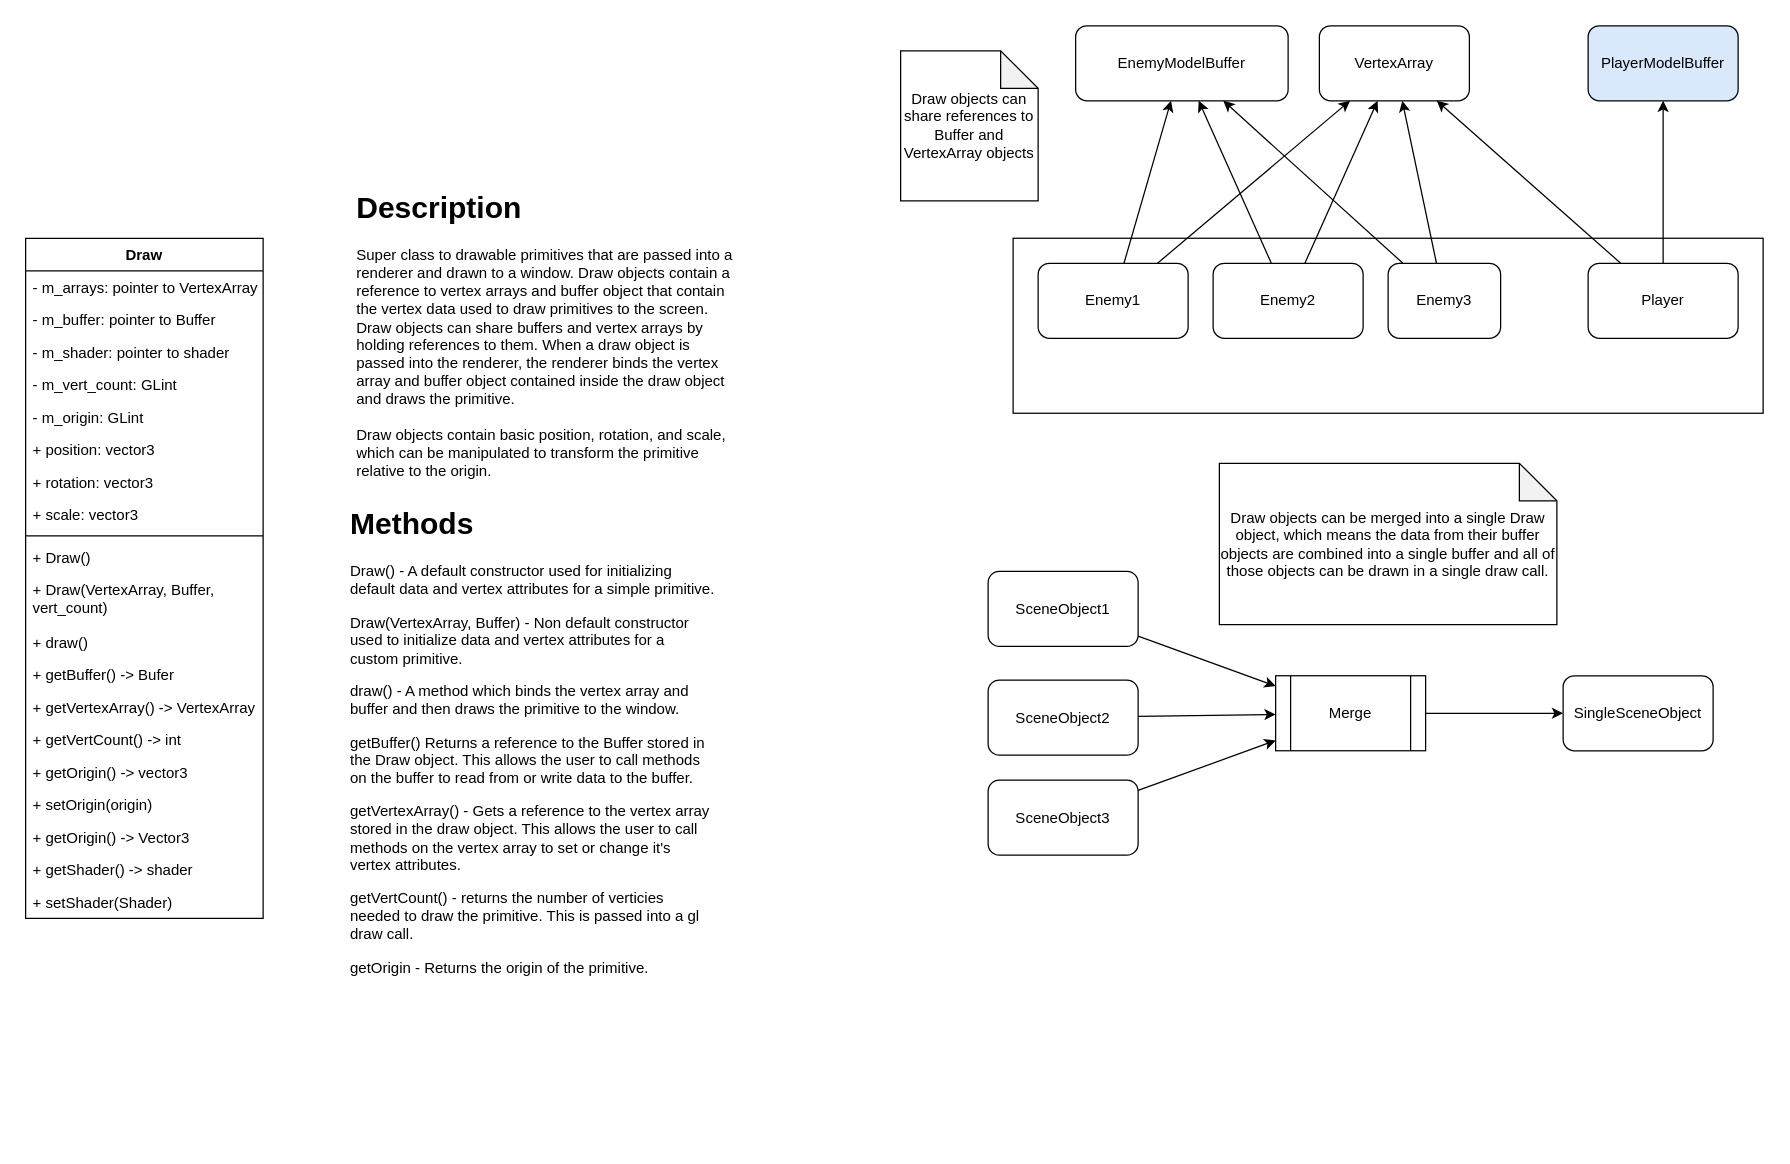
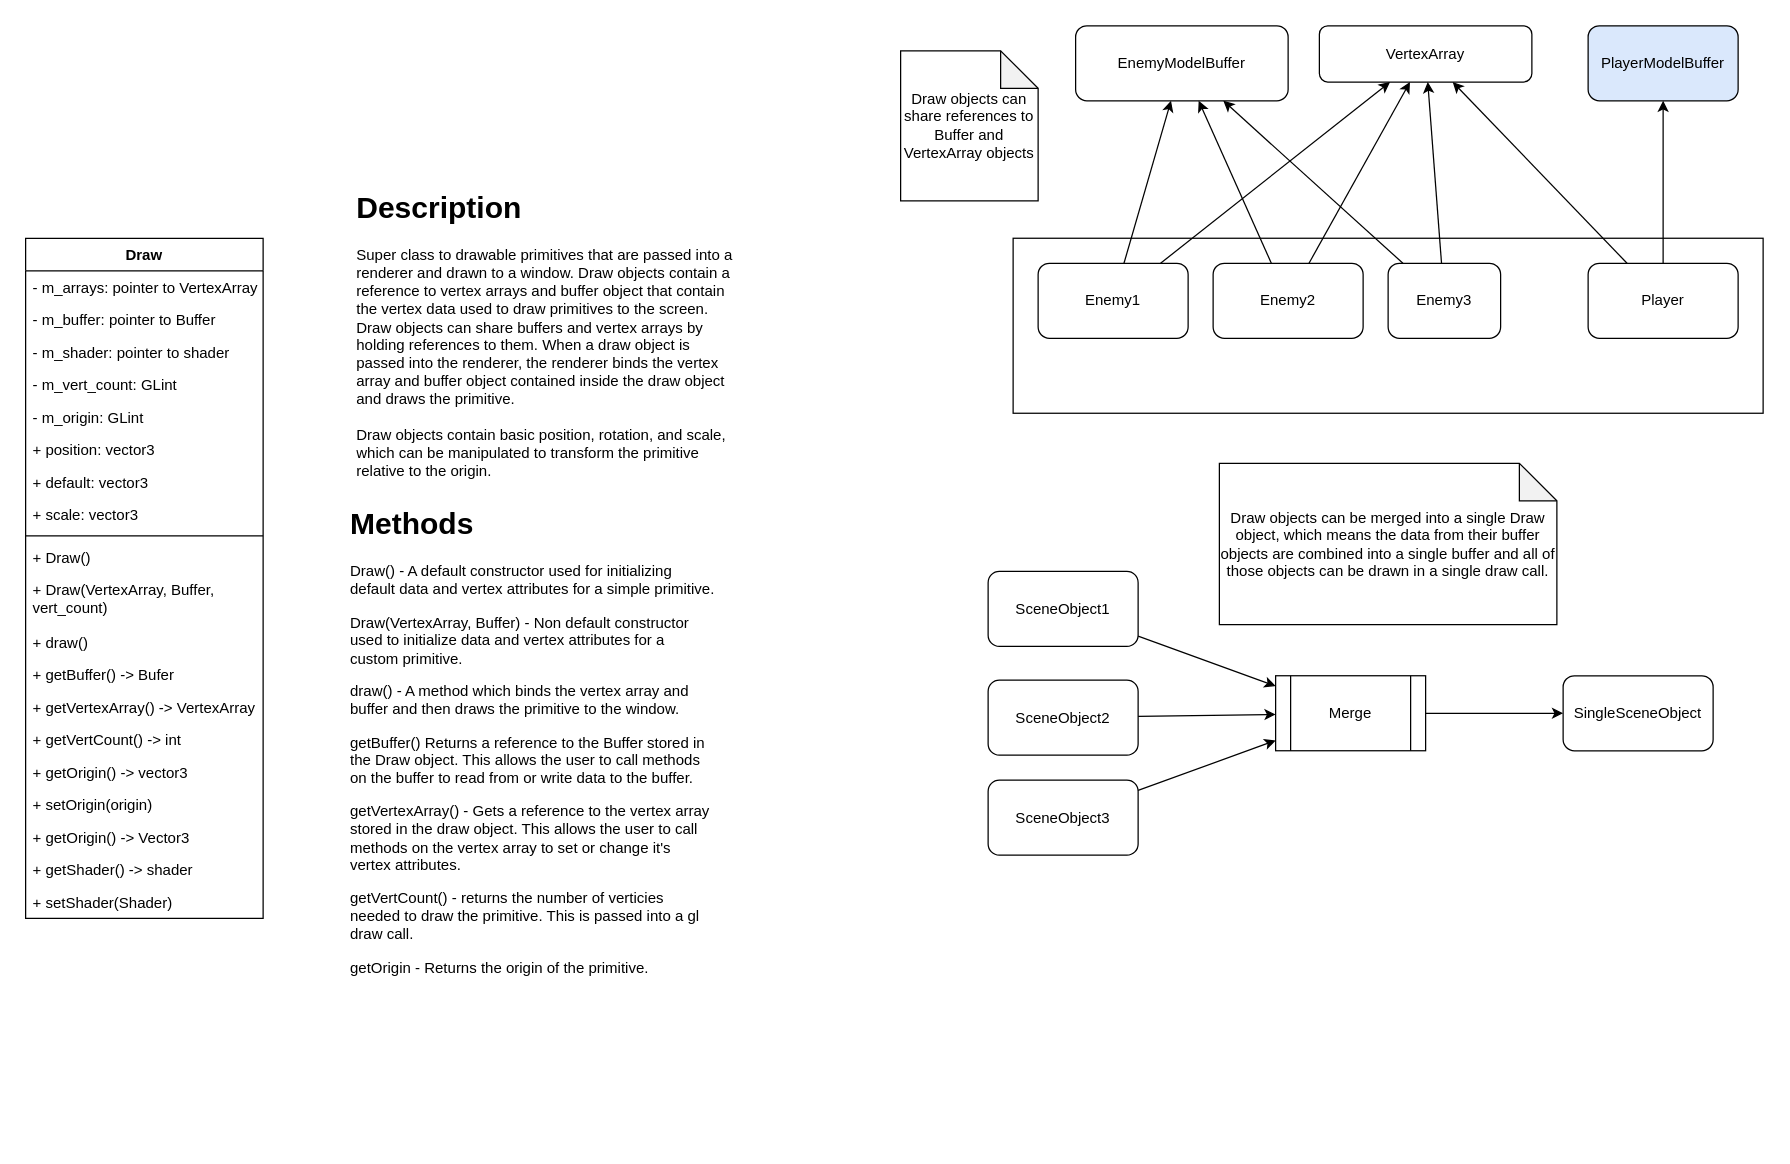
  <mxCell id="0" />
  <mxCell id="1" parent="0" />
  <mxCell id="2" value="" style="rounded=0;whiteSpace=wrap;html=1;" parent="1" vertex="1"><mxGeometry x="810" y="190" width="600" height="140" as="geometry" /></mxCell>
  <mxCell id="3" value="Draw" style="swimlane;fontStyle=1;align=center;verticalAlign=top;childLayout=stackLayout;horizontal=1;startSize=26;horizontalStack=0;resizeParent=1;resizeParentMax=0;resizeLast=0;collapsible=1;marginBottom=0;" parent="1" vertex="1"><mxGeometry x="20" y="190" width="190" height="544" as="geometry" /></mxCell>
  <mxCell id="4" value="- m_arrays: pointer to VertexArray" style="text;strokeColor=none;fillColor=none;align=left;verticalAlign=top;spacingLeft=4;spacingRight=4;overflow=hidden;rotatable=0;points=[[0,0.5],[1,0.5]];portConstraint=eastwest;" parent="3" vertex="1"><mxGeometry y="26" width="190" height="26" as="geometry" /></mxCell>
  <mxCell id="5" value="- m_buffer: pointer to Buffer" style="text;strokeColor=none;fillColor=none;align=left;verticalAlign=top;spacingLeft=4;spacingRight=4;overflow=hidden;rotatable=0;points=[[0,0.5],[1,0.5]];portConstraint=eastwest;" vertex="1" parent="3"><mxGeometry y="52" width="190" height="26" as="geometry" /></mxCell>
  <mxCell id="6" value="- m_shader: pointer to shader" style="text;strokeColor=none;fillColor=none;align=left;verticalAlign=top;spacingLeft=4;spacingRight=4;overflow=hidden;rotatable=0;points=[[0,0.5],[1,0.5]];portConstraint=eastwest;" parent="3" vertex="1"><mxGeometry y="78" width="190" height="26" as="geometry" /></mxCell>
  <mxCell id="7" value="- m_vert_count: GLint" style="text;strokeColor=none;fillColor=none;align=left;verticalAlign=top;spacingLeft=4;spacingRight=4;overflow=hidden;rotatable=0;points=[[0,0.5],[1,0.5]];portConstraint=eastwest;" parent="3" vertex="1"><mxGeometry y="104" width="190" height="26" as="geometry" /></mxCell>
  <mxCell id="8" value="- m_origin: GLint" style="text;strokeColor=none;fillColor=none;align=left;verticalAlign=top;spacingLeft=4;spacingRight=4;overflow=hidden;rotatable=0;points=[[0,0.5],[1,0.5]];portConstraint=eastwest;" parent="3" vertex="1"><mxGeometry y="130" width="190" height="26" as="geometry" /></mxCell>
  <mxCell id="9" value="+ position: vector3" style="text;strokeColor=none;fillColor=none;align=left;verticalAlign=top;spacingLeft=4;spacingRight=4;overflow=hidden;rotatable=0;points=[[0,0.5],[1,0.5]];portConstraint=eastwest;" parent="3" vertex="1"><mxGeometry y="156" width="190" height="26" as="geometry" /></mxCell>
- <mxCell id="10" value="+ rotation: vector3" style="text;strokeColor=none;fillColor=none;align=left;verticalAlign=top;spacingLeft=4;spacingRight=4;overflow=hidden;rotatable=0;points=[[0,0.5],[1,0.5]];portConstraint=eastwest;" parent="3" vertex="1"><mxGeometry y="182" width="190" height="26" as="geometry" /></mxCell>
+ <mxCell id="10" value="+ default: vector3" style="text;strokeColor=none;fillColor=none;align=left;verticalAlign=top;spacingLeft=4;spacingRight=4;overflow=hidden;rotatable=0;points=[[0,0.5],[1,0.5]];portConstraint=eastwest;" parent="3" vertex="1"><mxGeometry y="182" width="190" height="26" as="geometry" /></mxCell>
  <mxCell id="11" value="+ scale: vector3" style="text;strokeColor=none;fillColor=none;align=left;verticalAlign=top;spacingLeft=4;spacingRight=4;overflow=hidden;rotatable=0;points=[[0,0.5],[1,0.5]];portConstraint=eastwest;" parent="3" vertex="1"><mxGeometry y="208" width="190" height="26" as="geometry" /></mxCell>
  <mxCell id="12" value="" style="line;strokeWidth=1;fillColor=none;align=left;verticalAlign=middle;spacingTop=-1;spacingLeft=3;spacingRight=3;rotatable=0;labelPosition=right;points=[];portConstraint=eastwest;" parent="3" vertex="1"><mxGeometry y="234" width="190" height="8" as="geometry" /></mxCell>
  <mxCell id="13" value="+ Draw()" style="text;strokeColor=none;fillColor=none;align=left;verticalAlign=top;spacingLeft=4;spacingRight=4;overflow=hidden;rotatable=0;points=[[0,0.5],[1,0.5]];portConstraint=eastwest;" parent="3" vertex="1"><mxGeometry y="242" width="190" height="26" as="geometry" /></mxCell>
  <mxCell id="14" value="+ Draw(VertexArray, Buffer,&#10;vert_count)" style="text;strokeColor=none;fillColor=none;align=left;verticalAlign=top;spacingLeft=4;spacingRight=4;overflow=hidden;rotatable=0;points=[[0,0.5],[1,0.5]];portConstraint=eastwest;" parent="3" vertex="1"><mxGeometry y="268" width="190" height="42" as="geometry" /></mxCell>
  <mxCell id="15" value="+ draw()" style="text;strokeColor=none;fillColor=none;align=left;verticalAlign=top;spacingLeft=4;spacingRight=4;overflow=hidden;rotatable=0;points=[[0,0.5],[1,0.5]];portConstraint=eastwest;" parent="3" vertex="1"><mxGeometry y="310" width="190" height="26" as="geometry" /></mxCell>
  <mxCell id="16" value="+ getBuffer() -&gt; Bufer" style="text;strokeColor=none;fillColor=none;align=left;verticalAlign=top;spacingLeft=4;spacingRight=4;overflow=hidden;rotatable=0;points=[[0,0.5],[1,0.5]];portConstraint=eastwest;" parent="3" vertex="1"><mxGeometry y="336" width="190" height="26" as="geometry" /></mxCell>
  <mxCell id="17" value="+ getVertexArray() -&gt; VertexArray" style="text;strokeColor=none;fillColor=none;align=left;verticalAlign=top;spacingLeft=4;spacingRight=4;overflow=hidden;rotatable=0;points=[[0,0.5],[1,0.5]];portConstraint=eastwest;" parent="3" vertex="1"><mxGeometry y="362" width="190" height="26" as="geometry" /></mxCell>
  <mxCell id="18" value="+ getVertCount() -&gt; int" style="text;strokeColor=none;fillColor=none;align=left;verticalAlign=top;spacingLeft=4;spacingRight=4;overflow=hidden;rotatable=0;points=[[0,0.5],[1,0.5]];portConstraint=eastwest;" parent="3" vertex="1"><mxGeometry y="388" width="190" height="26" as="geometry" /></mxCell>
  <mxCell id="19" value="+ getOrigin() -&gt; vector3" style="text;strokeColor=none;fillColor=none;align=left;verticalAlign=top;spacingLeft=4;spacingRight=4;overflow=hidden;rotatable=0;points=[[0,0.5],[1,0.5]];portConstraint=eastwest;" parent="3" vertex="1"><mxGeometry y="414" width="190" height="26" as="geometry" /></mxCell>
  <mxCell id="20" value="+ setOrigin(origin)" style="text;strokeColor=none;fillColor=none;align=left;verticalAlign=top;spacingLeft=4;spacingRight=4;overflow=hidden;rotatable=0;points=[[0,0.5],[1,0.5]];portConstraint=eastwest;" parent="3" vertex="1"><mxGeometry y="440" width="190" height="26" as="geometry" /></mxCell>
  <mxCell id="21" value="+ getOrigin() -&gt; Vector3" style="text;strokeColor=none;fillColor=none;align=left;verticalAlign=top;spacingLeft=4;spacingRight=4;overflow=hidden;rotatable=0;points=[[0,0.5],[1,0.5]];portConstraint=eastwest;" vertex="1" parent="3"><mxGeometry y="466" width="190" height="26" as="geometry" /></mxCell>
  <mxCell id="22" value="+ getShader() -&gt; shader" style="text;strokeColor=none;fillColor=none;align=left;verticalAlign=top;spacingLeft=4;spacingRight=4;overflow=hidden;rotatable=0;points=[[0,0.5],[1,0.5]];portConstraint=eastwest;" vertex="1" parent="3"><mxGeometry y="492" width="190" height="26" as="geometry" /></mxCell>
  <mxCell id="23" value="+ setShader(Shader)" style="text;strokeColor=none;fillColor=none;align=left;verticalAlign=top;spacingLeft=4;spacingRight=4;overflow=hidden;rotatable=0;points=[[0,0.5],[1,0.5]];portConstraint=eastwest;" parent="3" vertex="1"><mxGeometry y="518" width="190" height="26" as="geometry" /></mxCell>
  <mxCell id="24" value="&lt;h1&gt;Description&lt;/h1&gt;&lt;div&gt;Super class to drawable primitives that are passed into a renderer and drawn to a window. Draw objects contain a reference to vertex arrays and buffer object that contain the vertex data used to draw primitives to the screen. Draw objects can share buffers and vertex arrays by holding references to them. When a draw object is passed into the renderer, the renderer binds the vertex array and buffer object contained inside the draw object and draws the primitive.&lt;/div&gt;&lt;div&gt;&lt;br&gt;&lt;/div&gt;&lt;div&gt;Draw objects contain basic position, rotation, and scale, which can be manipulated to transform the primitive relative to the origin.&lt;/div&gt;" style="text;html=1;strokeColor=none;fillColor=none;spacing=5;spacingTop=-20;whiteSpace=wrap;overflow=hidden;rounded=0;" parent="1" vertex="1"><mxGeometry x="280" y="146" width="310" height="244" as="geometry" /></mxCell>
  <mxCell id="25" value="&lt;h1&gt;Methods&lt;/h1&gt;&lt;p&gt;Draw() - A default constructor used for initializing default data and vertex attributes for a simple primitive.&lt;/p&gt;&lt;p&gt;Draw(VertexArray, Buffer) - Non default constructor used to initialize data and vertex attributes for a custom primitive.&lt;/p&gt;&lt;p&gt;draw() - A method which binds the vertex array and buffer and then draws the primitive to the window.&lt;/p&gt;&lt;p&gt;&lt;span&gt;getBuffer() Returns a reference to the Buffer stored in the Draw object. This allows the user to call methods on the buffer to read from or write data to the buffer.&lt;/span&gt;&lt;/p&gt;&lt;p&gt;getVertexArray() - Gets a reference to the vertex array stored in the draw object. This allows the user to call methods on the vertex array to set or change it's vertex attributes.&lt;/p&gt;&lt;p&gt;getVertCount() - returns the number of verticies needed to draw the primitive. This is passed into a gl draw call.&lt;/p&gt;&lt;p&gt;getOrigin - Returns the origin of the primitive.&lt;/p&gt;" style="text;html=1;strokeColor=none;fillColor=none;spacing=5;spacingTop=-20;whiteSpace=wrap;overflow=hidden;rounded=0;" parent="1" vertex="1"><mxGeometry x="275" y="398.5" width="300" height="510" as="geometry" /></mxCell>
- <mxCell id="26" value="VertexArray" style="rounded=1;whiteSpace=wrap;html=1;" parent="1" vertex="1"><mxGeometry x="1055" y="20" width="120" height="60" as="geometry" /></mxCell>
+ <mxCell id="26" value="VertexArray" style="rounded=1;whiteSpace=wrap;html=1;" parent="1" vertex="1"><mxGeometry x="1055" y="20" width="170" height="45" as="geometry" /></mxCell>
  <mxCell id="27" value="EnemyModelBuffer" style="rounded=1;whiteSpace=wrap;html=1;" parent="1" vertex="1"><mxGeometry x="860" y="20" width="170" height="60" as="geometry" /></mxCell>
  <mxCell id="28" value="Enemy1" style="rounded=1;whiteSpace=wrap;html=1;" parent="1" vertex="1"><mxGeometry x="830" y="210" width="120" height="60" as="geometry" /></mxCell>
  <mxCell id="29" value="Enemy2" style="rounded=1;whiteSpace=wrap;html=1;" parent="1" vertex="1"><mxGeometry x="970" y="210" width="120" height="60" as="geometry" /></mxCell>
  <mxCell id="30" value="Enemy3" style="rounded=1;whiteSpace=wrap;html=1;" parent="1" vertex="1"><mxGeometry x="1110" y="210" width="90" height="60" as="geometry" /></mxCell>
  <mxCell id="31" value="" style="endArrow=classic;html=1;" parent="1" source="28" target="26" edge="1"><mxGeometry width="50" height="50" relative="1" as="geometry"><mxPoint x="850" y="200" as="sourcePoint" /><mxPoint x="900" y="150" as="targetPoint" /></mxGeometry></mxCell>
  <mxCell id="32" value="" style="endArrow=classic;html=1;" parent="1" source="29" target="26" edge="1"><mxGeometry width="50" height="50" relative="1" as="geometry"><mxPoint x="891.053" y="220" as="sourcePoint" /><mxPoint x="938.947" y="90" as="targetPoint" /></mxGeometry></mxCell>
  <mxCell id="33" value="" style="endArrow=classic;html=1;" parent="1" source="30" target="26" edge="1"><mxGeometry width="50" height="50" relative="1" as="geometry"><mxPoint x="1127.897" y="210" as="sourcePoint" /><mxPoint x="1080.003" y="80" as="targetPoint" /></mxGeometry></mxCell>
  <mxCell id="34" value="" style="endArrow=classic;html=1;" parent="1" source="28" target="27" edge="1"><mxGeometry width="50" height="50" relative="1" as="geometry"><mxPoint x="873.682" y="220" as="sourcePoint" /><mxPoint x="729.998" y="90" as="targetPoint" /></mxGeometry></mxCell>
  <mxCell id="35" value="" style="endArrow=classic;html=1;" parent="1" source="29" target="27" edge="1"><mxGeometry width="50" height="50" relative="1" as="geometry"><mxPoint x="915.526" y="220" as="sourcePoint" /><mxPoint x="1069.474" y="90" as="targetPoint" /></mxGeometry></mxCell>
  <mxCell id="36" value="" style="endArrow=classic;html=1;" parent="1" source="30" target="27" edge="1"><mxGeometry width="50" height="50" relative="1" as="geometry"><mxPoint x="1033.421" y="220" as="sourcePoint" /><mxPoint x="1091.579" y="90" as="targetPoint" /></mxGeometry></mxCell>
  <mxCell id="37" value="Player" style="rounded=1;whiteSpace=wrap;html=1;" parent="1" vertex="1"><mxGeometry x="1270" y="210" width="120" height="60" as="geometry" /></mxCell>
  <mxCell id="38" value="PlayerModelBuffer" style="rounded=1;whiteSpace=wrap;html=1;fillColor=#dae8fc;" parent="1" vertex="1"><mxGeometry x="1270" y="20" width="120" height="60" as="geometry" /></mxCell>
  <mxCell id="39" value="" style="endArrow=classic;html=1;" parent="1" source="37" target="26" edge="1"><mxGeometry width="50" height="50" relative="1" as="geometry"><mxPoint x="1370" y="170" as="sourcePoint" /><mxPoint x="1420" y="120" as="targetPoint" /></mxGeometry></mxCell>
  <mxCell id="40" value="" style="endArrow=classic;html=1;" parent="1" source="37" target="38" edge="1"><mxGeometry width="50" height="50" relative="1" as="geometry"><mxPoint x="1440" y="170" as="sourcePoint" /><mxPoint x="1490" y="120" as="targetPoint" /></mxGeometry></mxCell>
  <mxCell id="41" value="Draw objects can share references to Buffer and VertexArray objects" style="shape=note;whiteSpace=wrap;html=1;backgroundOutline=1;darkOpacity=0.05;" parent="1" vertex="1"><mxGeometry x="720" y="40" width="110" height="120" as="geometry" /></mxCell>
  <mxCell id="42" value="Merge" style="shape=process;whiteSpace=wrap;html=1;backgroundOutline=1;" parent="1" vertex="1"><mxGeometry x="1020" y="540" width="120" height="60" as="geometry" /></mxCell>
  <mxCell id="43" value="SceneObject1&lt;span style=&quot;color: rgba(0 , 0 , 0 , 0) ; font-family: monospace ; font-size: 0px&quot;&gt;%3CmxGraphModel%3E%3Croot%3E%3CmxCell%20id%3D%220%22%2F%3E%3CmxCell%20id%3D%221%22%20parent%3D%220%22%2F%3E%3CmxCell%20id%3D%222%22%20value%3D%22Buffer1%22%20style%3D%22rounded%3D1%3BwhiteSpace%3Dwrap%3Bhtml%3D1%3B%22%20vertex%3D%221%22%20parent%3D%221%22%3E%3CmxGeometry%20x%3D%22960%22%20y%3D%22240%22%20width%3D%22120%22%20height%3D%2260%22%20as%3D%22geometry%22%2F%3E%3C%2FmxCell%3E%3C%2Froot%3E%3C%2FmxGraphModel%3E&lt;/span&gt;" style="rounded=1;whiteSpace=wrap;html=1;" parent="1" vertex="1"><mxGeometry x="790" y="456.5" width="120" height="60" as="geometry" /></mxCell>
  <mxCell id="44" value="SceneObject3&lt;span style=&quot;color: rgba(0 , 0 , 0 , 0) ; font-family: monospace ; font-size: 0px&quot;&gt;%3CmxGraphModel%3E%3Croot%3E%3CmxCell%20id%3D%220%22%2F%3E%3CmxCell%20id%3D%221%22%20parent%3D%220%22%2F%3E%3CmxCell%20id%3D%222%22%20value%3D%22Buffer1%22%20style%3D%22rounded%3D1%3BwhiteSpace%3Dwrap%3Bhtml%3D1%3B%22%20vertex%3D%221%22%20parent%3D%221%22%3E%3CmxGeometry%20x%3D%22960%22%20y%3D%22240%22%20width%3D%22120%22%20height%3D%2260%22%20as%3D%22geometry%22%2F%3E%3C%2FmxCell%3E%3C%2Froot%3E%3C%2FmxGraphModel%3E&lt;/span&gt;" style="rounded=1;whiteSpace=wrap;html=1;" parent="1" vertex="1"><mxGeometry x="790" y="623.5" width="120" height="60" as="geometry" /></mxCell>
  <mxCell id="45" value="SceneObject2&lt;span style=&quot;color: rgba(0 , 0 , 0 , 0) ; font-family: monospace ; font-size: 0px&quot;&gt;%3CmxGraphModel%3E%3Croot%3E%3CmxCell%20id%3D%220%22%2F%3E%3CmxCell%20id%3D%221%22%20parent%3D%220%22%2F%3E%3CmxCell%20id%3D%222%22%20value%3D%22Buffer1%22%20style%3D%22rounded%3D1%3BwhiteSpace%3Dwrap%3Bhtml%3D1%3B%22%20vertex%3D%221%22%20parent%3D%221%22%3E%3CmxGeometry%20x%3D%22960%22%20y%3D%22240%22%20width%3D%22120%22%20height%3D%2260%22%20as%3D%22geometry%22%2F%3E%3C%2FmxCell%3E%3C%2Froot%3E%3C%2FmxGraphModel%3&lt;/span&gt;" style="rounded=1;whiteSpace=wrap;html=1;" parent="1" vertex="1"><mxGeometry x="790" y="543.5" width="120" height="60" as="geometry" /></mxCell>
  <mxCell id="46" value="" style="endArrow=classic;html=1;" parent="1" source="43" target="42" edge="1"><mxGeometry width="50" height="50" relative="1" as="geometry"><mxPoint x="960" y="460" as="sourcePoint" /><mxPoint x="1010" y="410" as="targetPoint" /></mxGeometry></mxCell>
  <mxCell id="47" value="" style="endArrow=classic;html=1;" parent="1" source="45" target="42" edge="1"><mxGeometry width="50" height="50" relative="1" as="geometry"><mxPoint x="1010" y="720" as="sourcePoint" /><mxPoint x="1060" y="670" as="targetPoint" /></mxGeometry></mxCell>
  <mxCell id="48" value="" style="endArrow=classic;html=1;" parent="1" source="44" target="42" edge="1"><mxGeometry width="50" height="50" relative="1" as="geometry"><mxPoint x="1010" y="720" as="sourcePoint" /><mxPoint x="1060" y="670" as="targetPoint" /></mxGeometry></mxCell>
  <mxCell id="49" value="SingleSceneObject" style="rounded=1;whiteSpace=wrap;html=1;" parent="1" vertex="1"><mxGeometry x="1250" y="540" width="120" height="60" as="geometry" /></mxCell>
  <mxCell id="50" value="" style="endArrow=classic;html=1;" parent="1" source="42" target="49" edge="1"><mxGeometry width="50" height="50" relative="1" as="geometry"><mxPoint x="1030" y="490" as="sourcePoint" /><mxPoint x="1080" y="440" as="targetPoint" /></mxGeometry></mxCell>
  <mxCell id="51" value="Draw objects can be merged into a single Draw object, which means the data from their buffer objects are combined into a single buffer and all of those objects can be drawn in a single draw call." style="shape=note;whiteSpace=wrap;html=1;backgroundOutline=1;darkOpacity=0.05;" parent="1" vertex="1"><mxGeometry x="975" y="370" width="270" height="129" as="geometry" /></mxCell>
